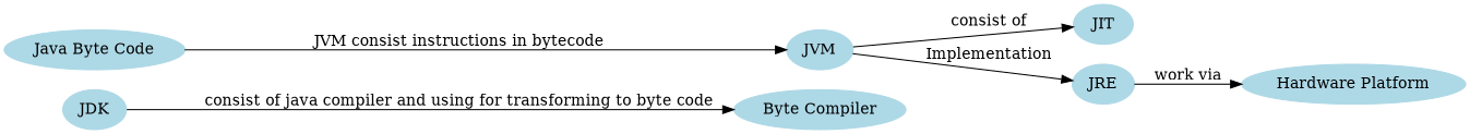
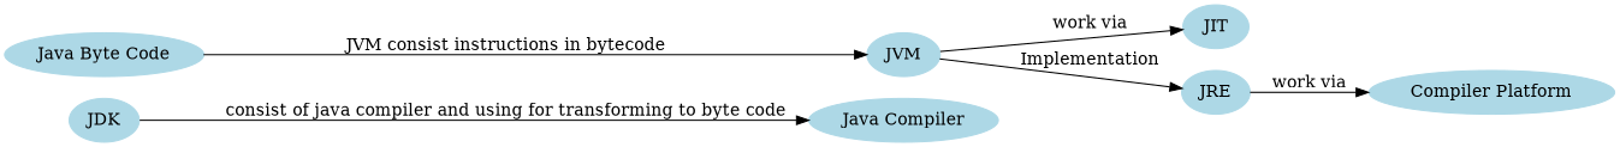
  digraph {
    rankdir=LR
    node [color=lightblue style=filled]
    JDK
-   "Java Compiler" [label="Byte Compiler"]
+   "Java Compiler"
    "Java Byte Code"
    JVM
    JIT
    JRE
-   "Hardware Platform"
+   "Hardware Platform" [label="Compiler Platform"]
    JDK -> "Java Compiler" [label="consist of java compiler and using for transforming to byte code"]
    "Java Byte Code" -> JVM [label="JVM consist instructions in bytecode"]
-   JVM -> JIT [label="consist of"]
+   JVM -> JIT [label="work via"]
    JVM -> JRE [label=Implementation]
    JRE -> "Hardware Platform" [label="work via"]
  }
